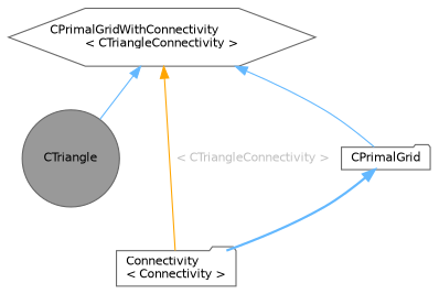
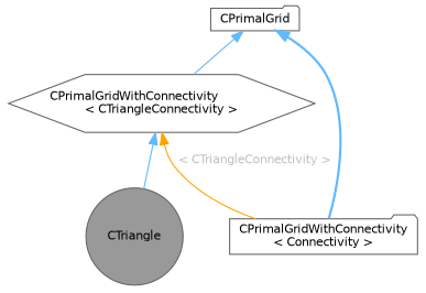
  digraph {
    node [color=gray40 fillcolor=white fontname=Helvetica fontsize=10 shape=folder style=filled]
    edge [color=steelblue1 dir=back fontname=Helvetica fontsize=10 labelfontname=Helvetica labelfontsize=10 style=solid]
    n1 [fillcolor=grey60 fontcolor=black height=0.2 label=CTriangle shape=circle width=0.4]
    n2 [height=0.2 label="CPrimalGridWithConnectivity\l\< CTriangleConnectivity \>" shape=hexagon width=0.4]
-   n3 [height=0.2 label="Connectivity\l\< Connectivity \>" width=0.4]
+   n3 [height=0.2 label="CPrimalGridWithConnectivity\l\< Connectivity \>" width=0.4]
    n4 [height=0.2 label=CPrimalGrid width=0.4]
    n2 -> n1
    n2 -> n3 [color=orange fontcolor=grey label=" \< CTriangleConnectivity \>"]
-   n2 -> n4
+   n4 -> n2
    n4 -> n3 [style=bold]
  }
